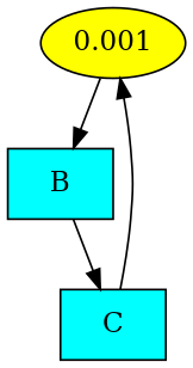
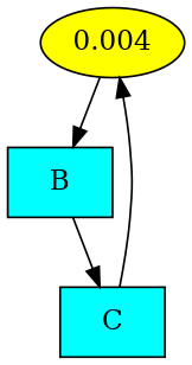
  digraph {
    node [fillcolor=cyan shape=box style=filled]
-   n1 [fillcolor=yellow label=0.001 shape=oval]
+   n1 [fillcolor=yellow label=0.004 shape=oval]
    n2 [label=B]
    n3 [label=C]
    n1 -> n2
    n2 -> n3
    n3 -> n1
  }
